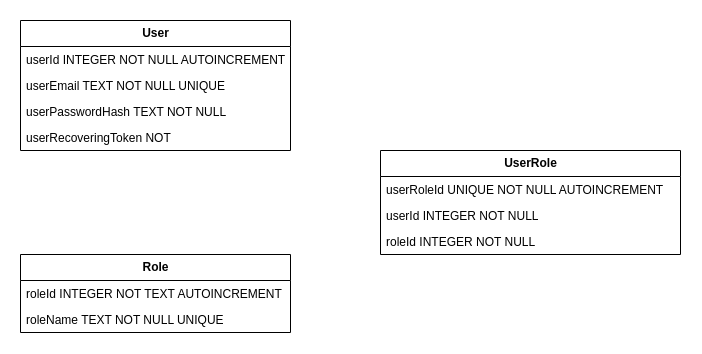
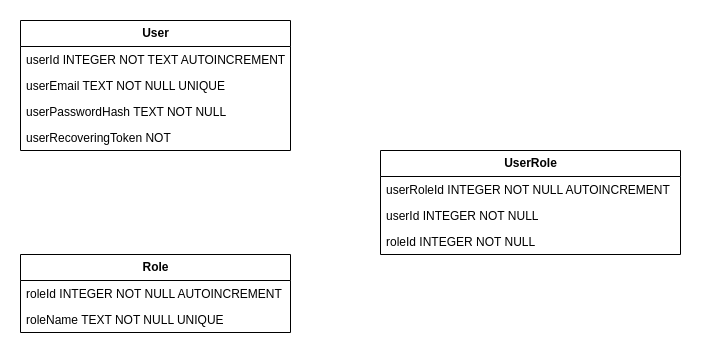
  <mxCell id="0" />
  <mxCell id="1" parent="0" />
  <mxCell id="2" value="&lt;b&gt;User&lt;/b&gt;" style="swimlane;fontStyle=0;childLayout=stackLayout;horizontal=1;startSize=26;fillColor=none;horizontalStack=0;resizeParent=1;resizeParentMax=0;resizeLast=0;collapsible=1;marginBottom=0;html=1;" parent="1" vertex="1"><mxGeometry x="20" y="20" width="270" height="130" as="geometry" /></mxCell>
- <mxCell id="3" value="userId INTEGER NOT NULL AUTOINCREMENT" style="text;strokeColor=none;fillColor=none;align=left;verticalAlign=top;spacingLeft=4;spacingRight=4;overflow=hidden;rotatable=0;points=[[0,0.5],[1,0.5]];portConstraint=eastwest;whiteSpace=wrap;html=1;" parent="2" vertex="1"><mxGeometry y="26" width="270" height="26" as="geometry" /></mxCell>
+ <mxCell id="3" value="userId INTEGER NOT TEXT AUTOINCREMENT" style="text;strokeColor=none;fillColor=none;align=left;verticalAlign=top;spacingLeft=4;spacingRight=4;overflow=hidden;rotatable=0;points=[[0,0.5],[1,0.5]];portConstraint=eastwest;whiteSpace=wrap;html=1;" parent="2" vertex="1"><mxGeometry y="26" width="270" height="26" as="geometry" /></mxCell>
  <mxCell id="4" value="userEmail TEXT NOT NULL UNIQUE" style="text;strokeColor=none;fillColor=none;align=left;verticalAlign=top;spacingLeft=4;spacingRight=4;overflow=hidden;rotatable=0;points=[[0,0.5],[1,0.5]];portConstraint=eastwest;whiteSpace=wrap;html=1;" parent="2" vertex="1"><mxGeometry y="52" width="270" height="26" as="geometry" /></mxCell>
  <mxCell id="5" value="userPasswordHash TEXT NOT NULL" style="text;strokeColor=none;fillColor=none;align=left;verticalAlign=top;spacingLeft=4;spacingRight=4;overflow=hidden;rotatable=0;points=[[0,0.5],[1,0.5]];portConstraint=eastwest;whiteSpace=wrap;html=1;" parent="2" vertex="1"><mxGeometry y="78" width="270" height="26" as="geometry" /></mxCell>
  <mxCell id="6" value="userRecoveringToken NOT" style="text;strokeColor=none;fillColor=none;align=left;verticalAlign=top;spacingLeft=4;spacingRight=4;overflow=hidden;rotatable=0;points=[[0,0.5],[1,0.5]];portConstraint=eastwest;whiteSpace=wrap;html=1;" parent="2" vertex="1"><mxGeometry y="104" width="270" height="26" as="geometry" /></mxCell>
  <mxCell id="7" value="&lt;b&gt;Role&lt;/b&gt;" style="swimlane;fontStyle=0;childLayout=stackLayout;horizontal=1;startSize=26;fillColor=none;horizontalStack=0;resizeParent=1;resizeParentMax=0;resizeLast=0;collapsible=1;marginBottom=0;html=1;" parent="1" vertex="1"><mxGeometry x="20" y="254" width="270" height="78" as="geometry" /></mxCell>
- <mxCell id="8" value="roleId INTEGER NOT TEXT AUTOINCREMENT" style="text;strokeColor=none;fillColor=none;align=left;verticalAlign=top;spacingLeft=4;spacingRight=4;overflow=hidden;rotatable=0;points=[[0,0.5],[1,0.5]];portConstraint=eastwest;whiteSpace=wrap;html=1;" parent="7" vertex="1"><mxGeometry y="26" width="270" height="26" as="geometry" /></mxCell>
+ <mxCell id="8" value="roleId INTEGER NOT NULL AUTOINCREMENT" style="text;strokeColor=none;fillColor=none;align=left;verticalAlign=top;spacingLeft=4;spacingRight=4;overflow=hidden;rotatable=0;points=[[0,0.5],[1,0.5]];portConstraint=eastwest;whiteSpace=wrap;html=1;" parent="7" vertex="1"><mxGeometry y="26" width="270" height="26" as="geometry" /></mxCell>
  <mxCell id="9" value="roleName TEXT NOT NULL UNIQUE" style="text;strokeColor=none;fillColor=none;align=left;verticalAlign=top;spacingLeft=4;spacingRight=4;overflow=hidden;rotatable=0;points=[[0,0.5],[1,0.5]];portConstraint=eastwest;whiteSpace=wrap;html=1;" parent="7" vertex="1"><mxGeometry y="52" width="270" height="26" as="geometry" /></mxCell>
  <mxCell id="10" value="&lt;b&gt;UserRole&lt;/b&gt;" style="swimlane;fontStyle=0;childLayout=stackLayout;horizontal=1;startSize=26;fillColor=none;horizontalStack=0;resizeParent=1;resizeParentMax=0;resizeLast=0;collapsible=1;marginBottom=0;html=1;" parent="1" vertex="1"><mxGeometry x="380" y="150" width="300" height="104" as="geometry" /></mxCell>
- <mxCell id="11" value="userRoleId UNIQUE NOT NULL AUTOINCREMENT" style="text;strokeColor=none;fillColor=none;align=left;verticalAlign=top;spacingLeft=4;spacingRight=4;overflow=hidden;rotatable=0;points=[[0,0.5],[1,0.5]];portConstraint=eastwest;whiteSpace=wrap;html=1;" parent="10" vertex="1"><mxGeometry y="26" width="300" height="26" as="geometry" /></mxCell>
+ <mxCell id="11" value="userRoleId INTEGER NOT NULL AUTOINCREMENT" style="text;strokeColor=none;fillColor=none;align=left;verticalAlign=top;spacingLeft=4;spacingRight=4;overflow=hidden;rotatable=0;points=[[0,0.5],[1,0.5]];portConstraint=eastwest;whiteSpace=wrap;html=1;" parent="10" vertex="1"><mxGeometry y="26" width="300" height="26" as="geometry" /></mxCell>
  <mxCell id="12" value="userId INTEGER NOT NULL" style="text;strokeColor=none;fillColor=none;align=left;verticalAlign=top;spacingLeft=4;spacingRight=4;overflow=hidden;rotatable=0;points=[[0,0.5],[1,0.5]];portConstraint=eastwest;whiteSpace=wrap;html=1;" parent="10" vertex="1"><mxGeometry y="52" width="300" height="26" as="geometry" /></mxCell>
  <mxCell id="13" value="roleId INTEGER NOT NULL" style="text;strokeColor=none;fillColor=none;align=left;verticalAlign=top;spacingLeft=4;spacingRight=4;overflow=hidden;rotatable=0;points=[[0,0.5],[1,0.5]];portConstraint=eastwest;whiteSpace=wrap;html=1;" parent="10" vertex="1"><mxGeometry y="78" width="300" height="26" as="geometry" /></mxCell>
